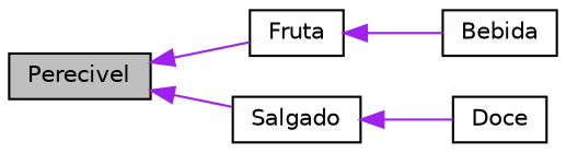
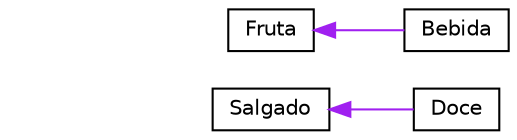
  digraph {
    rankdir=LR
    node [color=black fillcolor=white fontname=Helvetica fontsize=10 shape=record style=filled]
    edge [color=purple dir=back fontname=Helvetica fontsize=10 labelfontname=Helvetica labelfontsize=10 style=solid]
-   n1 [fillcolor=grey75 fontcolor=black height=0.2 label=Perecivel width=0.4]
    n2 [height=0.2 label=Fruta width=0.4]
    n3 [height=0.2 label=Salgado width=0.4]
    n4 [height=0.2 label=Bebida width=0.4]
    n5 [height=0.2 label=Doce width=0.4]
-   n1 -> n2
-   n1 -> n3
    n2 -> n4
    n3 -> n5
  }
